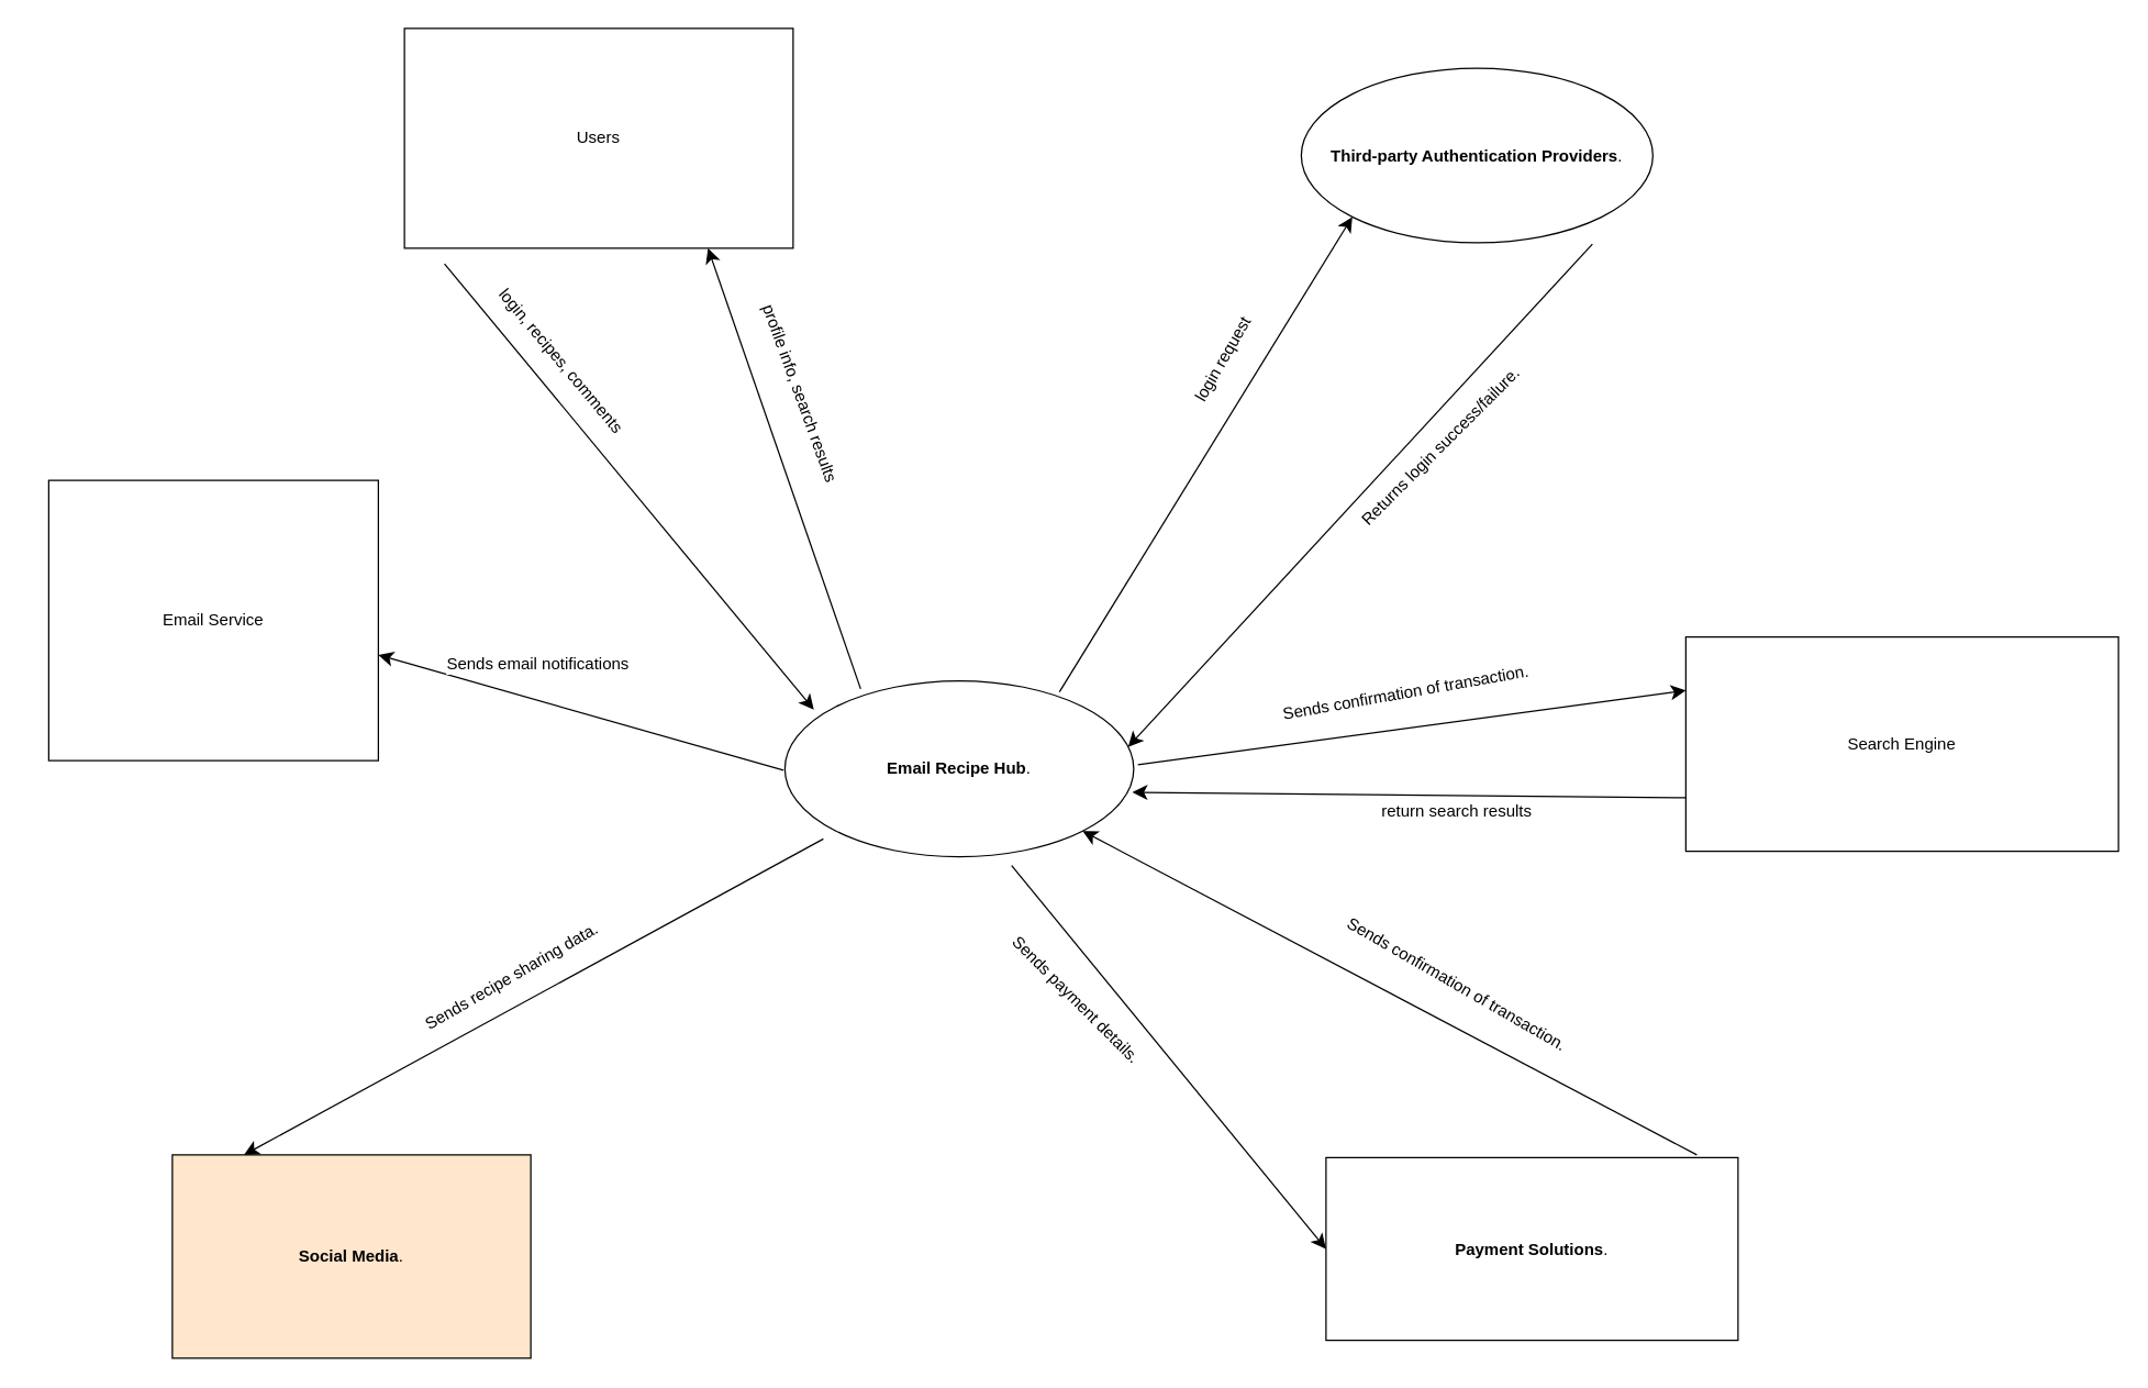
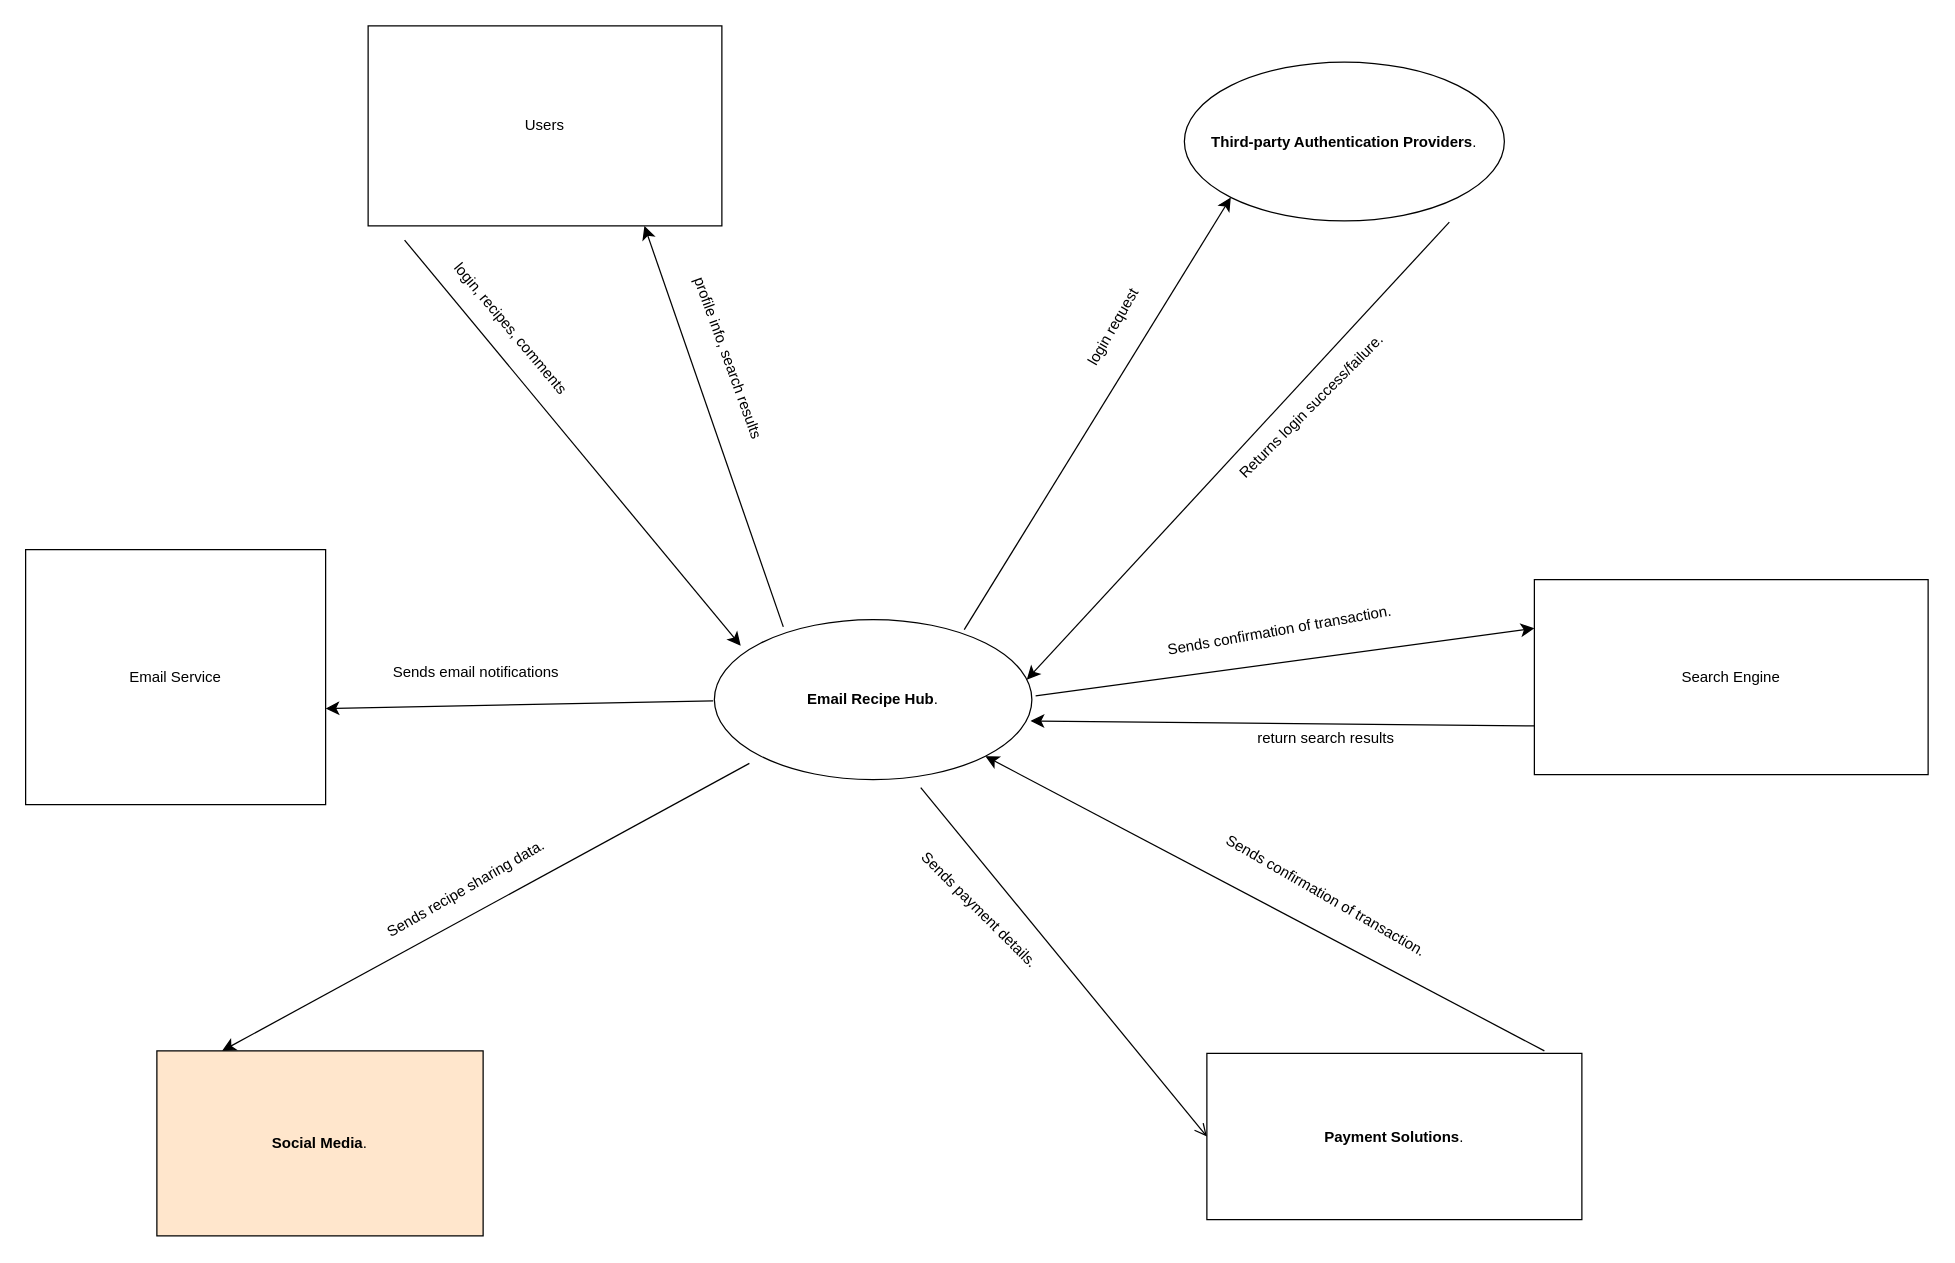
  <mxCell id="0" />
  <mxCell id="1" parent="0" />
  <mxCell id="2" value="&lt;strong&gt;Email Recipe Hub&lt;/strong&gt;." style="ellipse;whiteSpace=wrap;html=1;" vertex="1" parent="1"><mxGeometry x="571" y="495" width="254" height="128" as="geometry" /></mxCell>
  <mxCell id="3" value="Users" style="rounded=0;whiteSpace=wrap;html=1;" vertex="1" parent="1"><mxGeometry x="294" y="20" width="283" height="160" as="geometry" /></mxCell>
  <mxCell id="4" value="&lt;strong&gt;Third-party Authentication Providers&lt;/strong&gt;." style="ellipse;whiteSpace=wrap;html=1;" vertex="1" parent="1"><mxGeometry x="947" y="49" width="256" height="127" as="geometry" /></mxCell>
- <mxCell id="5" value="Email Service" style="rounded=0;whiteSpace=wrap;html=1;" vertex="1" parent="1"><mxGeometry x="35" y="349" width="240" height="204" as="geometry" /></mxCell>
+ <mxCell id="5" value="Email Service" style="rounded=0;whiteSpace=wrap;html=1;" vertex="1" parent="1"><mxGeometry x="20" y="439" width="240" height="204" as="geometry" /></mxCell>
  <mxCell id="6" value="Search Engine" style="rounded=0;whiteSpace=wrap;html=1;" vertex="1" parent="1"><mxGeometry x="1227" y="463" width="315" height="156" as="geometry" /></mxCell>
  <mxCell id="7" value="&lt;strong&gt;Social Media&lt;/strong&gt;." style="rounded=0;whiteSpace=wrap;html=1;fillColor=#ffe6cc;" vertex="1" parent="1"><mxGeometry x="125" y="840" width="261" height="148" as="geometry" /></mxCell>
  <mxCell id="8" value="&lt;strong&gt;Payment Solutions&lt;/strong&gt;." style="rounded=0;whiteSpace=wrap;html=1;" vertex="1" parent="1"><mxGeometry x="965" y="842" width="300" height="133" as="geometry" /></mxCell>
  <mxCell id="9" value="" style="endArrow=classic;html=1;rounded=0;fontSize=12;startSize=8;endSize=8;curved=1;entryX=0.083;entryY=0.163;entryDx=0;entryDy=0;entryPerimeter=0;exitX=0.103;exitY=1.071;exitDx=0;exitDy=0;exitPerimeter=0;" edge="1" parent="1" source="3" target="2"><mxGeometry width="50" height="50" relative="1" as="geometry"><mxPoint x="561" y="374" as="sourcePoint" /><mxPoint x="611" y="324" as="targetPoint" /></mxGeometry></mxCell>
  <mxCell id="10" value="login, recipes, comments" style="edgeLabel;html=1;align=center;verticalAlign=middle;resizable=0;points=[];fontSize=12;rotation=50;" vertex="1" connectable="0" parent="9"><mxGeometry x="-0.426" y="2" relative="1" as="geometry"><mxPoint x="6" y="-22" as="offset" /></mxGeometry></mxCell>
  <mxCell id="11" value="" style="endArrow=classic;html=1;rounded=0;fontSize=12;startSize=8;endSize=8;curved=1;entryX=0.788;entryY=0.994;entryDx=0;entryDy=0;entryPerimeter=0;exitX=0.225;exitY=0.038;exitDx=0;exitDy=0;exitPerimeter=0;" edge="1" parent="1"><mxGeometry width="50" height="50" relative="1" as="geometry"><mxPoint x="626.15" y="500.824" as="sourcePoint" /><mxPoint x="515.004" y="180" as="targetPoint" /></mxGeometry></mxCell>
  <mxCell id="12" value="profile info, search results" style="edgeLabel;html=1;align=center;verticalAlign=middle;resizable=0;points=[];fontSize=12;rotation=70;" vertex="1" connectable="0" parent="11"><mxGeometry x="0.661" y="-4" relative="1" as="geometry"><mxPoint x="45" y="52" as="offset" /></mxGeometry></mxCell>
  <mxCell id="13" value="" style="endArrow=classic;html=1;rounded=0;fontSize=12;startSize=8;endSize=8;curved=1;entryX=0;entryY=1;entryDx=0;entryDy=0;exitX=0.787;exitY=0.063;exitDx=0;exitDy=0;exitPerimeter=0;" edge="1" parent="1" source="2" target="4"><mxGeometry width="50" height="50" relative="1" as="geometry"><mxPoint x="730" y="538" as="sourcePoint" /><mxPoint x="780" y="488" as="targetPoint" /></mxGeometry></mxCell>
  <mxCell id="14" value="login request" style="edgeLabel;html=1;align=center;verticalAlign=middle;resizable=0;points=[];fontSize=12;rotation=-60;" vertex="1" connectable="0" parent="13"><mxGeometry x="0.58" y="3" relative="1" as="geometry"><mxPoint x="-47" y="33" as="offset" /></mxGeometry></mxCell>
  <mxCell id="15" value="" style="endArrow=classic;html=1;rounded=0;fontSize=12;startSize=8;endSize=8;curved=1;entryX=0.984;entryY=0.375;entryDx=0;entryDy=0;entryPerimeter=0;exitX=0.828;exitY=1.008;exitDx=0;exitDy=0;exitPerimeter=0;" edge="1" parent="1" source="4" target="2"><mxGeometry width="50" height="50" relative="1" as="geometry"><mxPoint x="1015" y="363" as="sourcePoint" /><mxPoint x="931" y="295" as="targetPoint" /></mxGeometry></mxCell>
  <mxCell id="16" value="Returns login success/failure." style="edgeLabel;html=1;align=center;verticalAlign=middle;resizable=0;points=[];fontSize=12;rotation=-45;" vertex="1" connectable="0" parent="15"><mxGeometry x="-0.264" y="3" relative="1" as="geometry"><mxPoint x="11" y="12" as="offset" /></mxGeometry></mxCell>
  <mxCell id="17" value="" style="endArrow=classic;html=1;rounded=0;fontSize=12;startSize=8;endSize=8;curved=1;entryX=1;entryY=0.623;entryDx=0;entryDy=0;entryPerimeter=0;" edge="1" parent="1" target="5"><mxGeometry width="50" height="50" relative="1" as="geometry"><mxPoint x="570" y="560" as="sourcePoint" /><mxPoint x="400" y="578" as="targetPoint" /></mxGeometry></mxCell>
  <mxCell id="18" value="Sends email notifications" style="edgeLabel;html=1;align=center;verticalAlign=middle;resizable=0;points=[];fontSize=12;" vertex="1" connectable="0" parent="17"><mxGeometry x="0.212" y="-6" relative="1" as="geometry"><mxPoint x="-2" y="-21" as="offset" /></mxGeometry></mxCell>
  <mxCell id="19" value="" style="endArrow=classic;html=1;rounded=0;fontSize=12;startSize=8;endSize=8;curved=1;entryX=0.2;entryY=0;entryDx=0;entryDy=0;entryPerimeter=0;" edge="1" parent="1" target="7"><mxGeometry width="50" height="50" relative="1" as="geometry"><mxPoint x="599" y="610" as="sourcePoint" /><mxPoint x="601" y="684" as="targetPoint" /></mxGeometry></mxCell>
  <mxCell id="20" value="Sends recipe sharing data." style="edgeLabel;html=1;align=center;verticalAlign=middle;resizable=0;points=[];fontSize=12;rotation=-30;" vertex="1" connectable="0" parent="19"><mxGeometry x="-0.267" y="5" relative="1" as="geometry"><mxPoint x="-76" y="12" as="offset" /></mxGeometry></mxCell>
- <mxCell id="21" value="" style="endArrow=classic;html=1;rounded=0;fontSize=12;startSize=8;endSize=8;curved=1;exitX=0.65;exitY=1.05;exitDx=0;exitDy=0;exitPerimeter=0;entryX=0;entryY=0.5;entryDx=0;entryDy=0;" edge="1" parent="1" source="2" target="8"><mxGeometry width="50" height="50" relative="1" as="geometry"><mxPoint x="710" y="653" as="sourcePoint" /><mxPoint x="792" y="801" as="targetPoint" /></mxGeometry></mxCell>
+ <mxCell id="21" value="" style="endArrow=open;html=1;rounded=0;fontSize=12;startSize=8;endSize=8;curved=1;exitX=0.65;exitY=1.05;exitDx=0;exitDy=0;exitPerimeter=0;entryX=0;entryY=0.5;entryDx=0;entryDy=0;" edge="1" parent="1" source="2" target="8"><mxGeometry width="50" height="50" relative="1" as="geometry"><mxPoint x="710" y="653" as="sourcePoint" /><mxPoint x="792" y="801" as="targetPoint" /></mxGeometry></mxCell>
  <mxCell id="22" value=" Sends payment details." style="edgeLabel;html=1;align=center;verticalAlign=middle;resizable=0;points=[];fontSize=12;rotation=45;" vertex="1" connectable="0" parent="21"><mxGeometry x="-0.302" y="1" relative="1" as="geometry"><mxPoint x="-34" as="offset" /></mxGeometry></mxCell>
  <mxCell id="23" value="" style="endArrow=classic;html=1;rounded=0;fontSize=12;startSize=8;endSize=8;curved=1;entryX=1;entryY=1;entryDx=0;entryDy=0;" edge="1" parent="1" target="2"><mxGeometry width="50" height="50" relative="1" as="geometry"><mxPoint x="1235" y="840" as="sourcePoint" /><mxPoint x="885" y="753" as="targetPoint" /></mxGeometry></mxCell>
  <mxCell id="24" value=" Sends confirmation of transaction." style="edgeLabel;html=1;align=center;verticalAlign=middle;resizable=0;points=[];fontSize=12;rotation=30;" vertex="1" connectable="0" parent="23"><mxGeometry x="-0.082" y="4" relative="1" as="geometry"><mxPoint x="32" y="-20" as="offset" /></mxGeometry></mxCell>
  <mxCell id="25" value="" style="endArrow=classic;html=1;rounded=0;fontSize=12;startSize=8;endSize=8;curved=1;entryX=0;entryY=0.25;entryDx=0;entryDy=0;" edge="1" parent="1" target="6"><mxGeometry width="50" height="50" relative="1" as="geometry"><mxPoint x="828" y="556" as="sourcePoint" /><mxPoint x="801" y="521" as="targetPoint" /></mxGeometry></mxCell>
  <mxCell id="26" value=" Sends confirmation of transaction." style="edgeLabel;html=1;align=center;verticalAlign=middle;resizable=0;points=[];fontSize=12;rotation=-10;" vertex="1" connectable="0" parent="25"><mxGeometry x="0.198" y="8" relative="1" as="geometry"><mxPoint x="-43" y="-12" as="offset" /></mxGeometry></mxCell>
  <mxCell id="27" value="" style="endArrow=classic;html=1;rounded=0;fontSize=12;startSize=8;endSize=8;curved=1;entryX=0.996;entryY=0.633;entryDx=0;entryDy=0;entryPerimeter=0;exitX=0;exitY=0.75;exitDx=0;exitDy=0;" edge="1" parent="1" source="6" target="2"><mxGeometry width="50" height="50" relative="1" as="geometry"><mxPoint x="1063" y="635" as="sourcePoint" /><mxPoint x="959" y="553" as="targetPoint" /></mxGeometry></mxCell>
  <mxCell id="28" value="return search results" style="edgeLabel;html=1;align=center;verticalAlign=middle;resizable=0;points=[];fontSize=12;" vertex="1" connectable="0" parent="27"><mxGeometry x="-0.171" y="2" relative="1" as="geometry"><mxPoint y="9" as="offset" /></mxGeometry></mxCell>
